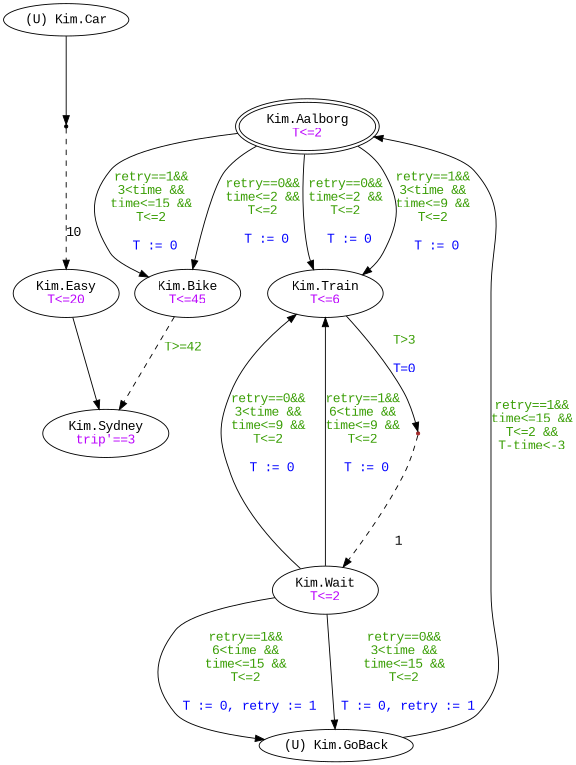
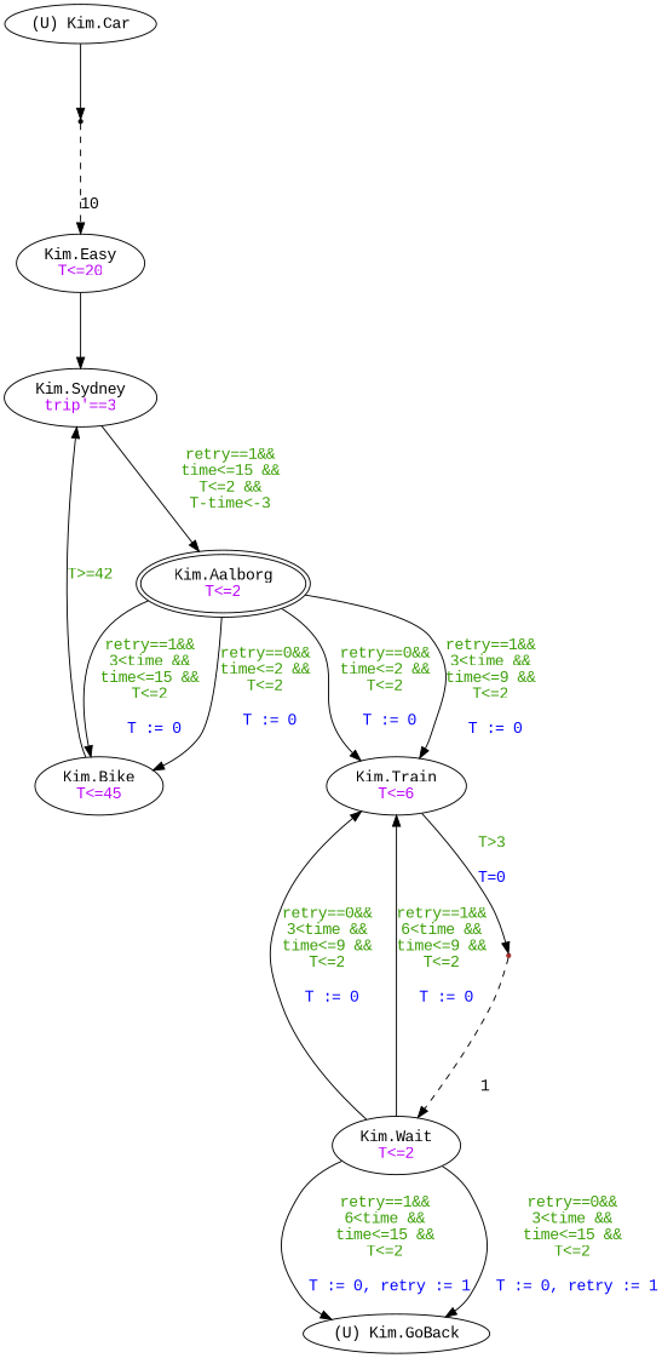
  digraph {
    fontname="Liberation Mono"
    node [fontname="Liberation Mono"]
    edge [fontname="Liberation Mono"]
    n1 [label=<(U) Kim.Car<BR/>>]
    id11 [color=black shape=point]
    n3 [label=<Kim.Easy<BR/><font color='#ba03fc'>T&lt;=20</font>>]
    n4 [label=<Kim.Wait<BR/><font color='#ba03fc'>T&lt;=2</font>>]
    n5 [label=<(U) Kim.GoBack<BR/>>]
    n6 [label=<Kim.Train<BR/><font color='#ba03fc'>T&lt;=6</font>>]
    n7 [label=<Kim.Aalborg<BR/><font color='#ba03fc'>T&lt;=2</font>> peripheries=2]
    id10 [color=brown shape=point]
    n9 [label=<Kim.Bike<BR/><font color='#ba03fc'>T&lt;=45</font>>]
    n10 [label=<Kim.Sydney<BR/><font color='#ba03fc'>trip'==3</font>>]
    n1 -> id11 [label=<<BR/><BR/>>]
    id11 -> n3 [label=<<BR/><BR/><BR/>10> style=dashed]
    n3 -> n10 [label=<<BR/><BR/>>]
    n4 -> n5 [label=<<font color='#3a9e05'>retry==1&amp;&amp;<BR/>6&lt;time &amp;&amp;<BR/>time&lt;=15 &amp;&amp;<BR/>T&lt;=2</font><BR/><BR/><font color='blue'> T := 0, retry := 1<BR/></font>>]
    n4 -> n5 [label=<<font color='#3a9e05'>retry==0&amp;&amp;<BR/>3&lt;time &amp;&amp;<BR/>time&lt;=15 &amp;&amp;<BR/>T&lt;=2</font><BR/><BR/><font color='blue'> T := 0, retry := 1<BR/></font>>]
    n4 -> n6 [label=<<font color='#3a9e05'>retry==0&amp;&amp;<BR/>3&lt;time &amp;&amp;<BR/>time&lt;=9 &amp;&amp;<BR/>T&lt;=2</font><BR/><BR/><font color='blue'> T := 0<BR/></font>>]
    n4 -> n6 [label=<<font color='#3a9e05'>retry==1&amp;&amp;<BR/>6&lt;time &amp;&amp;<BR/>time&lt;=9 &amp;&amp;<BR/>T&lt;=2</font><BR/><BR/><font color='blue'> T := 0<BR/></font>>]
-   n5 -> n7 [label=<<font color='#3a9e05'>retry==1&amp;&amp;<BR/>time&lt;=15 &amp;&amp;<BR/>T&lt;=2 &amp;&amp;<BR/>T-time&lt;-3</font><BR/><BR/>>]
+   n10 -> n7 [label=<<font color='#3a9e05'>retry==1&amp;&amp;<BR/>time&lt;=15 &amp;&amp;<BR/>T&lt;=2 &amp;&amp;<BR/>T-time&lt;-3</font><BR/><BR/>>]
    n6 -> id10 [label=<<font color='#3a9e05'>T&gt;3</font><BR/><BR/><font color='blue'>T=0</font>>]
    n7 -> n6 [label=<<font color='#3a9e05'>retry==0&amp;&amp;<BR/>time&lt;=2 &amp;&amp;<BR/>T&lt;=2</font><BR/><BR/><font color='blue'> T := 0<BR/></font>>]
    n7 -> n6 [label=<<font color='#3a9e05'>retry==1&amp;&amp;<BR/>3&lt;time &amp;&amp;<BR/>time&lt;=9 &amp;&amp;<BR/>T&lt;=2</font><BR/><BR/><font color='blue'> T := 0<BR/></font>>]
    n7 -> n9 [label=<<font color='#3a9e05'>retry==1&amp;&amp;<BR/>3&lt;time &amp;&amp;<BR/>time&lt;=15 &amp;&amp;<BR/>T&lt;=2</font><BR/><BR/><font color='blue'> T := 0<BR/></font>>]
    n7 -> n9 [label=<<font color='#3a9e05'>retry==0&amp;&amp;<BR/>time&lt;=2 &amp;&amp;<BR/>T&lt;=2</font><BR/><BR/><font color='blue'> T := 0<BR/></font>>]
    id10 -> n4 [label=<<BR/><BR/><BR/>1> style=dashed]
-   n9 -> n10 [label=<<font color='#3a9e05'>T&gt;=42</font><BR/><BR/>> style=dashed]
+   n9 -> n10 [label=<<font color='#3a9e05'>T&gt;=42</font><BR/><BR/>>]
  }
